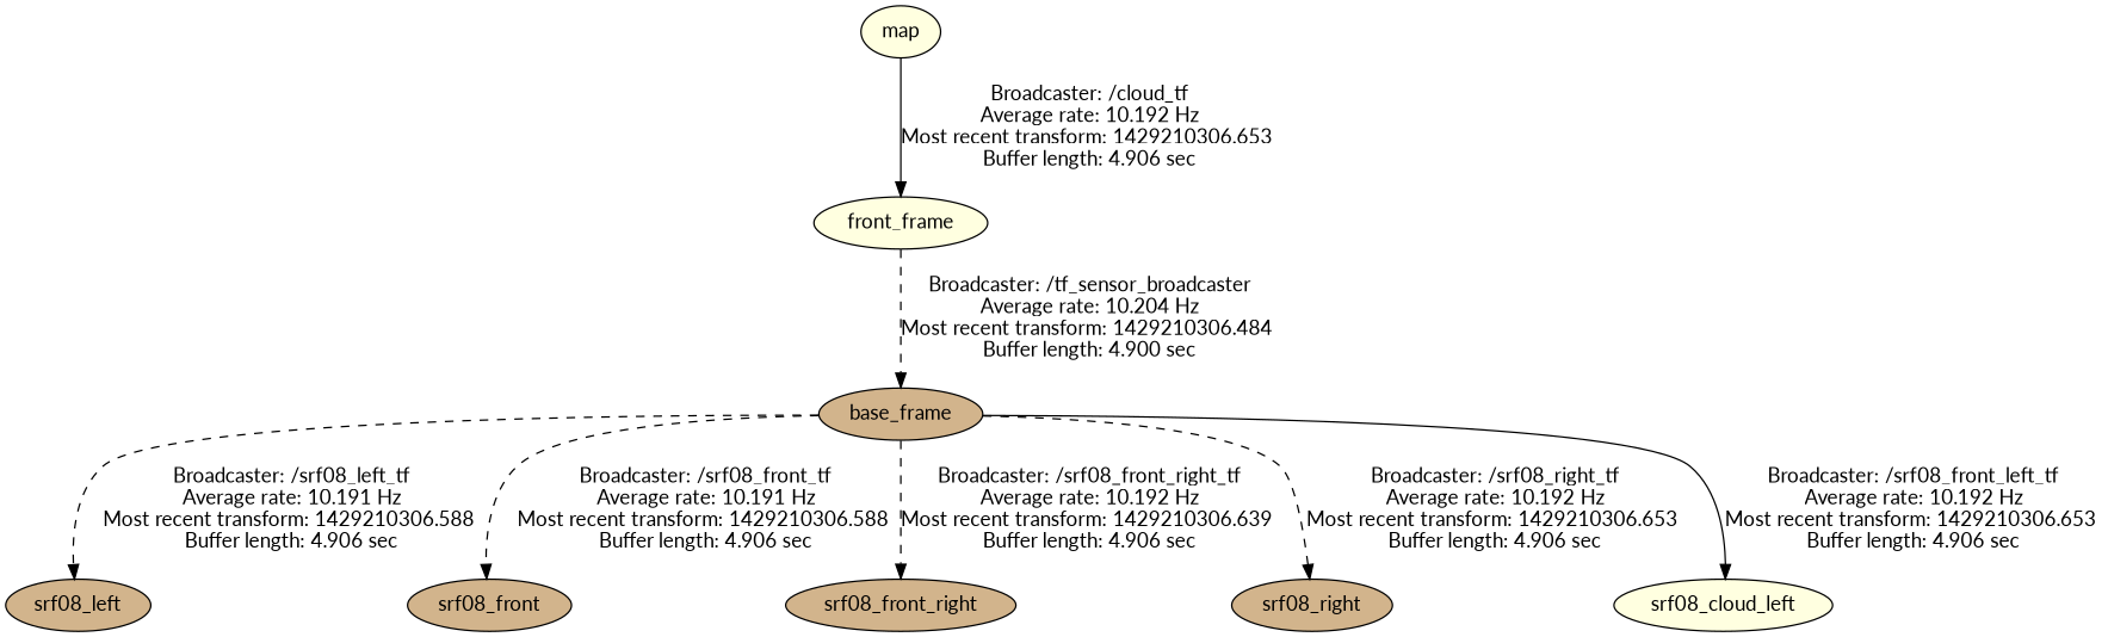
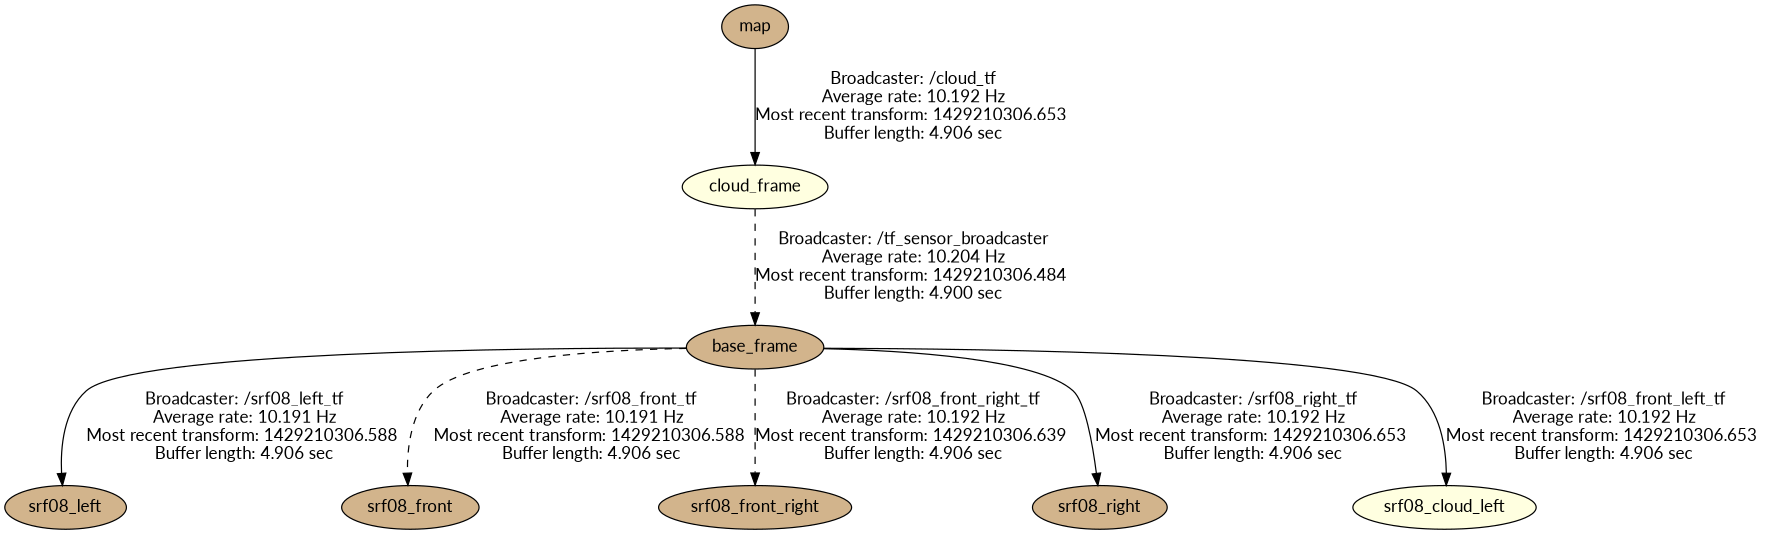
  digraph {
    fontname=Lato
    node [fillcolor=tan fontname=Lato style=filled]
    edge [fontname=Lato style=solid]
    base_frame
    srf08_left
    srf08_front
    srf08_front_right
    srf08_right
    n6 [fillcolor=lightyellow label=srf08_cloud_left]
-   map [fillcolor=lightyellow]
-   cloud_frame [fillcolor=lightyellow label=front_frame]
-   base_frame -> srf08_left [label="Broadcaster: /srf08_left_tf\nAverage rate: 10.191 Hz\nMost recent transform: 1429210306.588 \nBuffer length: 4.906 sec\n" style=dashed]
+   map
+   cloud_frame [fillcolor=lightyellow]
+   base_frame -> srf08_left [label="Broadcaster: /srf08_left_tf\nAverage rate: 10.191 Hz\nMost recent transform: 1429210306.588 \nBuffer length: 4.906 sec\n"]
    base_frame -> srf08_front [label="Broadcaster: /srf08_front_tf\nAverage rate: 10.191 Hz\nMost recent transform: 1429210306.588 \nBuffer length: 4.906 sec\n" style=dashed]
    base_frame -> srf08_front_right [label="Broadcaster: /srf08_front_right_tf\nAverage rate: 10.192 Hz\nMost recent transform: 1429210306.639 \nBuffer length: 4.906 sec\n" style=dashed]
-   base_frame -> srf08_right [label="Broadcaster: /srf08_right_tf\nAverage rate: 10.192 Hz\nMost recent transform: 1429210306.653 \nBuffer length: 4.906 sec\n" style=dashed]
+   base_frame -> srf08_right [label="Broadcaster: /srf08_right_tf\nAverage rate: 10.192 Hz\nMost recent transform: 1429210306.653 \nBuffer length: 4.906 sec\n"]
    base_frame -> n6 [label="Broadcaster: /srf08_front_left_tf\nAverage rate: 10.192 Hz\nMost recent transform: 1429210306.653 \nBuffer length: 4.906 sec\n"]
    map -> cloud_frame [label="Broadcaster: /cloud_tf\nAverage rate: 10.192 Hz\nMost recent transform: 1429210306.653 \nBuffer length: 4.906 sec\n"]
    cloud_frame -> base_frame [label="Broadcaster: /tf_sensor_broadcaster\nAverage rate: 10.204 Hz\nMost recent transform: 1429210306.484 \nBuffer length: 4.900 sec\n" style=dashed]
  }
